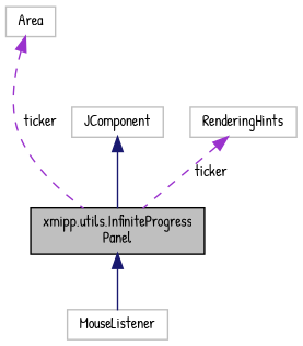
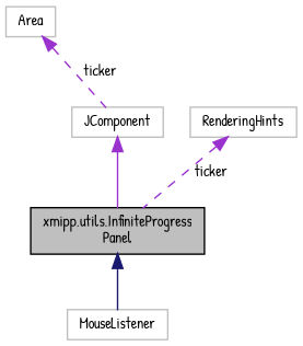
  digraph {
    fontname="Patrick Hand"
    node [color=grey75 fillcolor=white fontname="Patrick Hand" fontsize=10 shape=record style=filled]
    edge [color=midnightblue dir=back fontname="Patrick Hand" fontsize=10 labelfontname=Helvetica labelfontsize=10 style=solid]
    n1 [color=black fillcolor=grey75 fontcolor=black height=0.2 label="xmipp.utils.InfiniteProgress\lPanel" width=0.4]
    n2 [height=0.2 label=MouseListener width=0.4]
    n3 [height=0.2 label=JComponent width=0.4]
    n4 [height=0.2 label=RenderingHints width=0.4]
    n5 [height=0.2 label=Area width=0.4]
    n1 -> n2
-   n3 -> n1
+   n3 -> n1 [color=darkorchid3]
    n4 -> n1 [color=darkorchid3 label=" ticker" style=dashed]
-   n5 -> n1 [color=darkorchid3 label=" ticker" style=dashed]
+   n5 -> n3 [color=darkorchid3 label=" ticker" style=dashed]
  }
